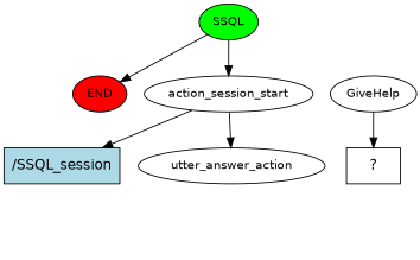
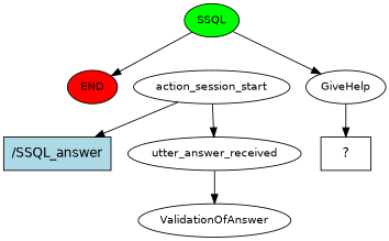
  digraph {
    fontname="DejaVu Sans"
    node [fontname="DejaVu Sans" fontsize=12]
    edge [fontname="DejaVu Sans"]
    n1 [fillcolor=green label=SSQL style=filled]
    n2 [fillcolor=red label=END style=filled]
    n3 [label=action_session_start]
-   n4 [fillcolor=lightblue label="/SSQL_session" shape=rect style=filled fontsize=""]
-   n5 [label=utter_answer_action]
+   n4 [fillcolor=lightblue label="/SSQL_answer" shape=rect style=filled fontsize=""]
+   n5 [label=utter_answer_received]
+   n6 [label=ValidationOfAnswer]
    n7 [label=GiveHelp]
    n8 [label="  ?  " shape=rect fontsize=""]
    n1 -> n2
-   n1 -> n3
+   n1 -> n7
    n3 -> n4
    n3 -> n5
+   n5 -> n6
    n7 -> n8
  }
